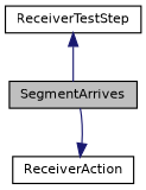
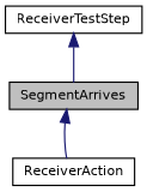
  digraph {
    node [color=black fillcolor=white fontname=Helvetica fontsize=10 shape=record style=filled]
    edge [color=midnightblue dir=back fontname=Helvetica fontsize=10 labelfontname=Helvetica labelfontsize=10 style=solid]
    n1 [fillcolor=grey75 fontcolor=black height=0.2 label=SegmentArrives width=0.4]
    n2 [height=0.2 label=ReceiverAction width=0.4]
    n3 [height=0.2 label=ReceiverTestStep width=0.4]
-   n2 -> n1
+   n1 -> n2
    n3 -> n1
  }
